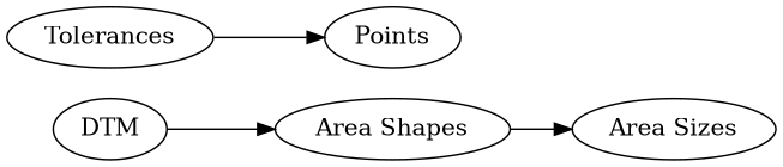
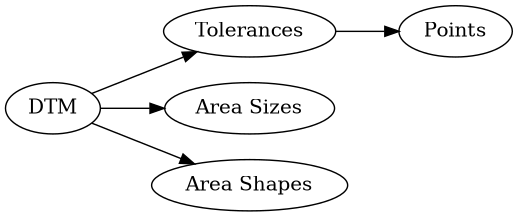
  digraph {
    rankdir=LR
    DTM
    Tolerances
    "Area Sizes"
    "Area Shapes"
    Points
-   "Area Shapes" -> "Area Sizes"
+   DTM -> Tolerances
+   DTM -> "Area Sizes"
    DTM -> "Area Shapes"
    Tolerances -> Points
  }
